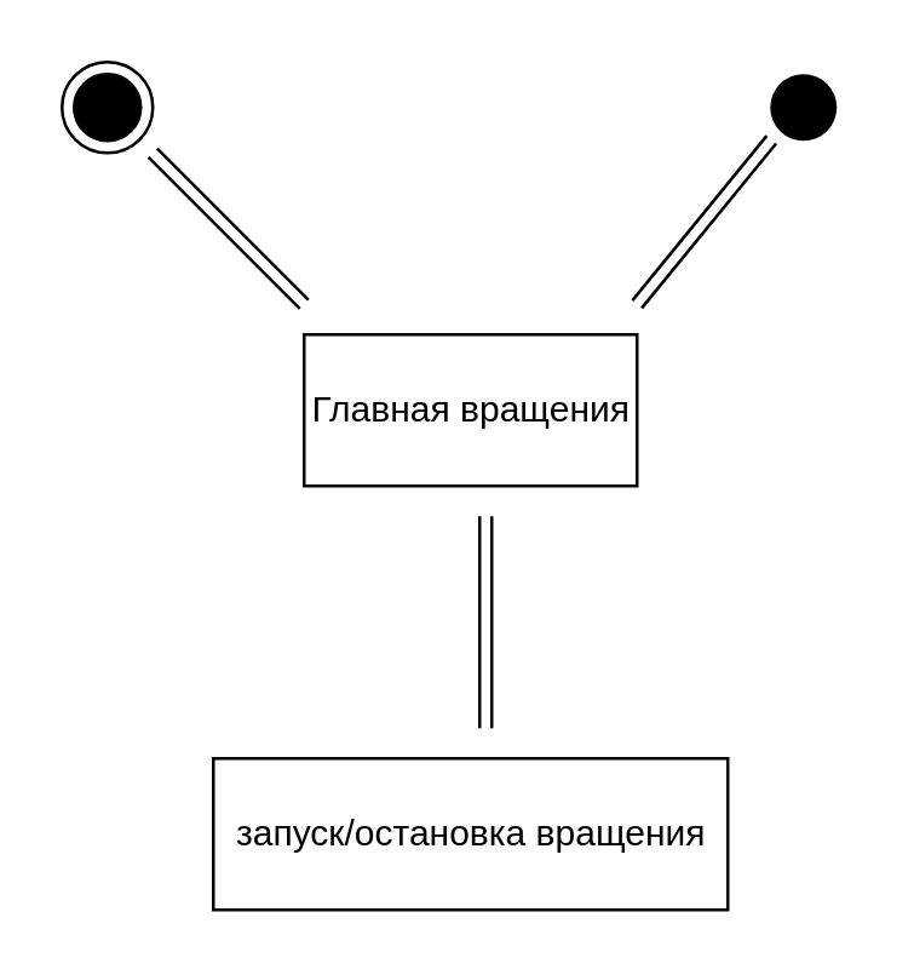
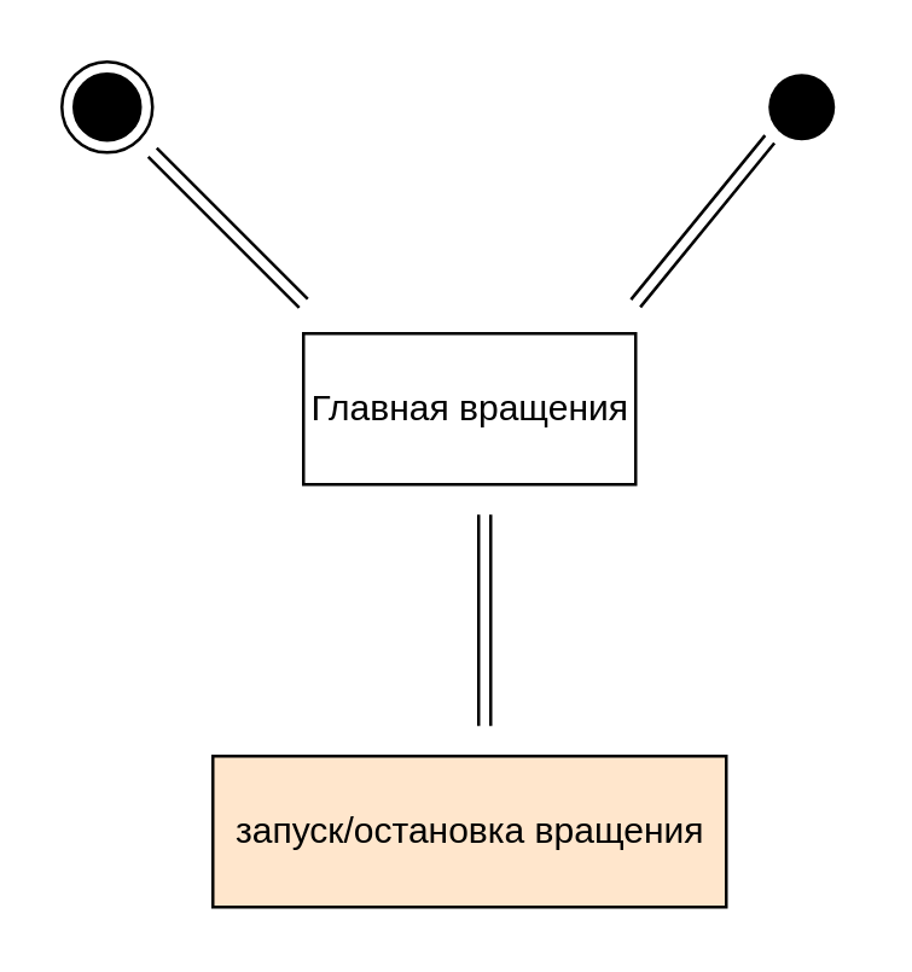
  <mxCell id="0" />
  <mxCell id="1" parent="0" />
  <mxCell id="2" value="" style="ellipse;html=1;shape=endState;fillColor=#000000;strokeColor=#000000;" vertex="1" parent="1"><mxGeometry x="20" y="20" width="30" height="30" as="geometry" /></mxCell>
  <mxCell id="3" value="" style="ellipse;html=1;shape=endState;fillColor=#000000;strokeColor=none;" vertex="1" parent="1"><mxGeometry x="250" y="20" width="30" height="30" as="geometry" /></mxCell>
  <mxCell id="4" value="Главная вращения" style="html=1;strokeColor=#000000;perimeterSpacing=1;shadow=0;" vertex="1" parent="1"><mxGeometry x="100" y="110" width="110" height="50" as="geometry" /></mxCell>
- <mxCell id="5" value="запуск/остановка вращения" style="html=1;shadow=0;strokeColor=#000000;" vertex="1" parent="1"><mxGeometry x="70" y="250" width="170" height="50" as="geometry" /></mxCell>
+ <mxCell id="5" value="запуск/остановка вращения" style="html=1;shadow=0;strokeColor=#000000;fillColor=#ffe6cc;" vertex="1" parent="1"><mxGeometry x="70" y="250" width="170" height="50" as="geometry" /></mxCell>
  <mxCell id="6" value="" style="shape=link;html=1;strokeWidth=1;" edge="1" parent="1"><mxGeometry width="50" height="50" relative="1" as="geometry"><mxPoint x="160" y="240" as="sourcePoint" /><mxPoint x="160" y="170" as="targetPoint" /></mxGeometry></mxCell>
  <mxCell id="7" value="" style="shape=link;html=1;" edge="1" parent="1"><mxGeometry width="50" height="50" relative="1" as="geometry"><mxPoint x="100" y="100" as="sourcePoint" /><mxPoint x="50" y="50" as="targetPoint" /></mxGeometry></mxCell>
  <mxCell id="8" value="" style="shape=link;html=1;strokeWidth=1;entryX=0;entryY=1;entryDx=0;entryDy=0;" edge="1" parent="1" target="3"><mxGeometry width="50" height="50" relative="1" as="geometry"><mxPoint x="210" y="100" as="sourcePoint" /><mxPoint x="240" y="60" as="targetPoint" /></mxGeometry></mxCell>
